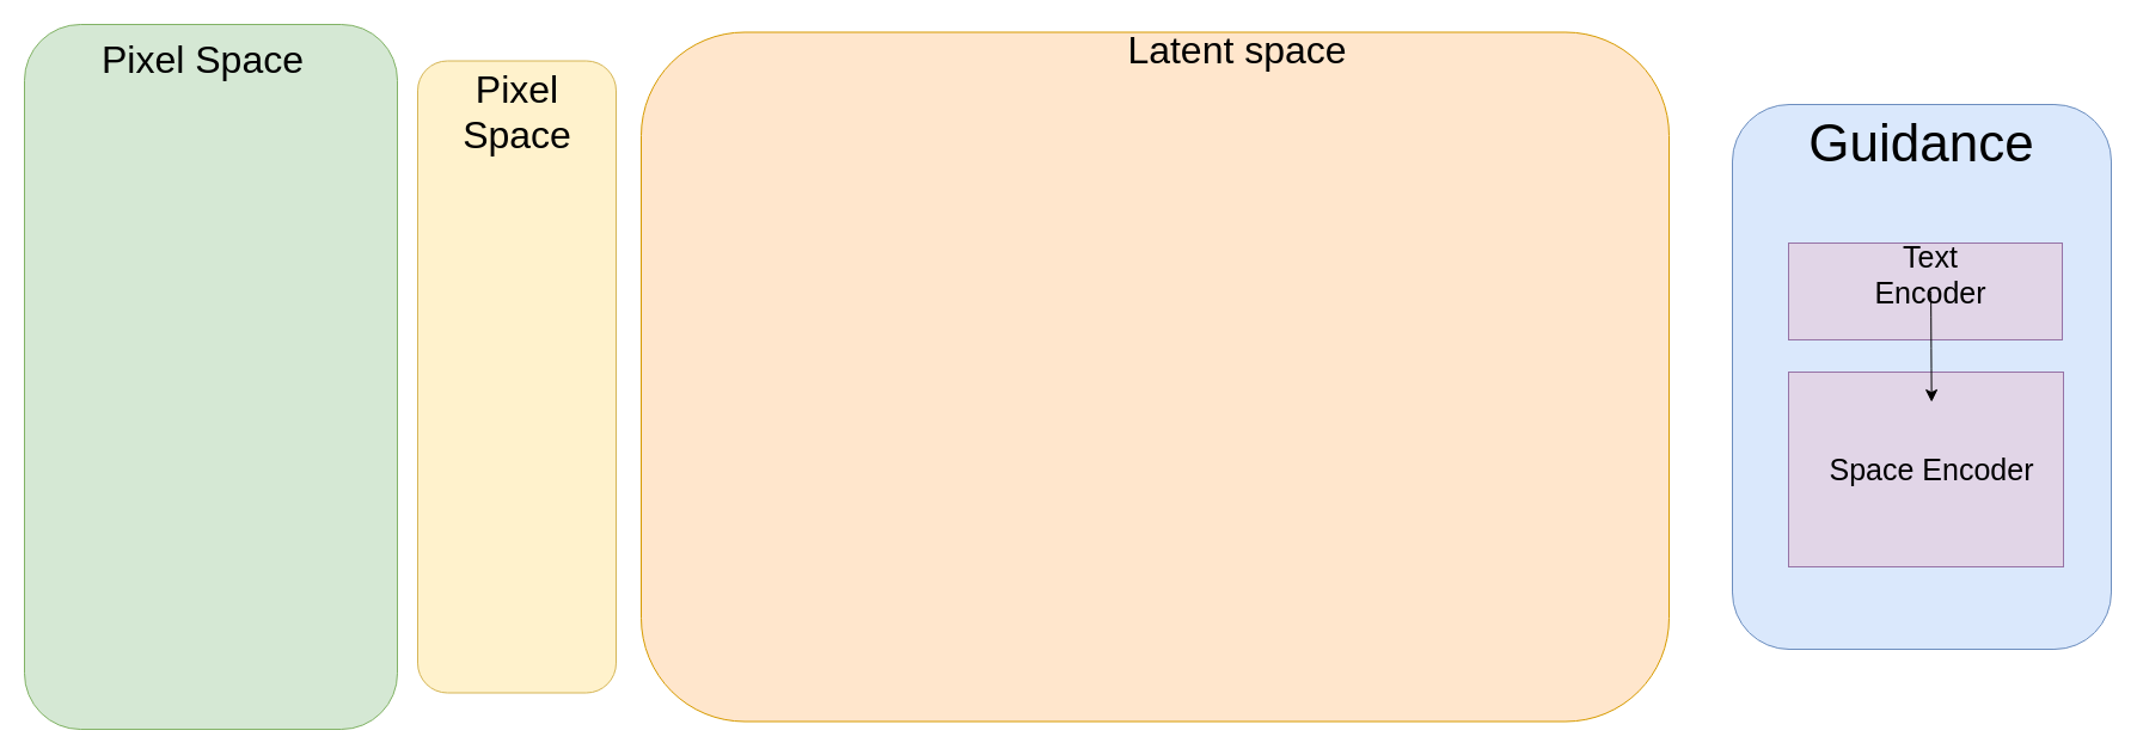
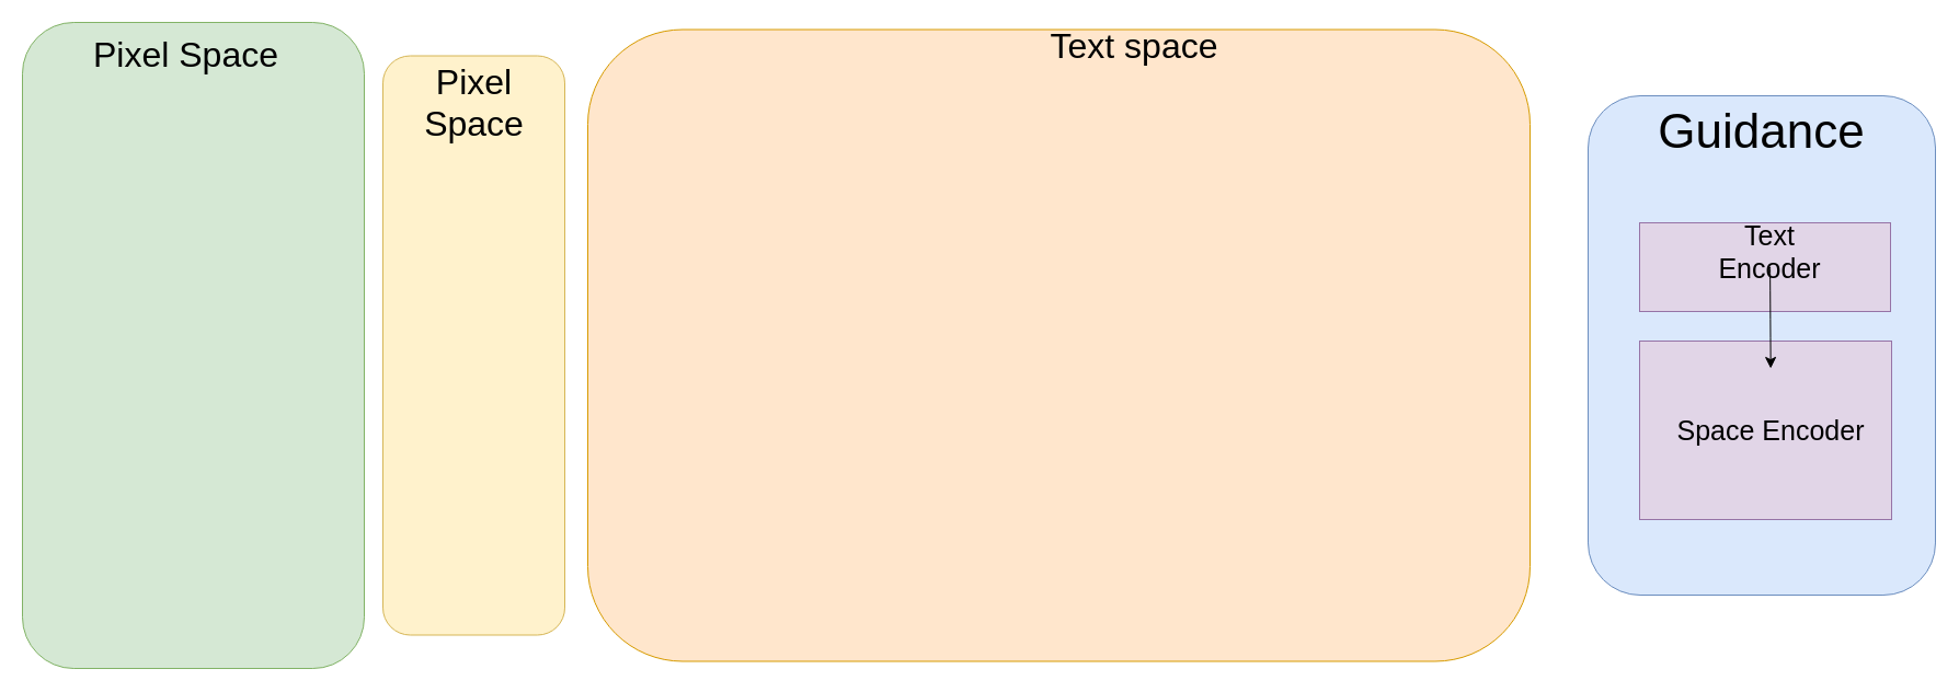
  <mxCell id="0" />
  <mxCell id="1" parent="0" />
  <mxCell id="2" value="" style="rounded=1;whiteSpace=wrap;html=1;fillColor=#d5e8d4;strokeColor=#82b366;" vertex="1" parent="1"><mxGeometry x="20" y="20" width="312" height="590" as="geometry" /></mxCell>
  <mxCell id="3" value="" style="rounded=1;whiteSpace=wrap;html=1;fillColor=#ffe6cc;strokeColor=#d79b00;" vertex="1" parent="1"><mxGeometry x="536" y="26.5" width="860" height="577" as="geometry" /></mxCell>
  <mxCell id="4" value="" style="rounded=1;whiteSpace=wrap;html=1;fillColor=#fff2cc;strokeColor=#d6b656;" vertex="1" parent="1"><mxGeometry x="349" y="50.5" width="166" height="529" as="geometry" /></mxCell>
  <mxCell id="5" value="" style="rounded=1;whiteSpace=wrap;html=1;fillColor=#dae8fc;strokeColor=#6c8ebf;" vertex="1" parent="1"><mxGeometry x="1449" y="87" width="317" height="456" as="geometry" /></mxCell>
  <mxCell id="6" value="&lt;font style=&quot;font-size: 32px;&quot;&gt;Pixel Space&lt;/font&gt;&lt;div&gt;&lt;br&gt;&lt;/div&gt;" style="text;html=1;align=center;verticalAlign=middle;whiteSpace=wrap;rounded=0;" vertex="1" parent="1"><mxGeometry x="65" y="35" width="209" height="44" as="geometry" /></mxCell>
  <mxCell id="7" value="&lt;font style=&quot;font-size: 32px;&quot;&gt;Pixel Space&lt;/font&gt;&lt;div&gt;&lt;br&gt;&lt;/div&gt;" style="text;html=1;align=center;verticalAlign=middle;whiteSpace=wrap;rounded=0;" vertex="1" parent="1"><mxGeometry x="364.5" y="79" width="135" height="44" as="geometry" /></mxCell>
- <mxCell id="8" value="&lt;div&gt;&lt;span style=&quot;font-size: 32px;&quot;&gt;Latent space&lt;/span&gt;&lt;/div&gt;" style="text;html=1;align=center;verticalAlign=middle;whiteSpace=wrap;rounded=0;" vertex="1" parent="1"><mxGeometry x="840" y="20" width="390" height="44" as="geometry" /></mxCell>
+ <mxCell id="8" value="&lt;div&gt;&lt;span style=&quot;font-size: 32px;&quot;&gt;Text space&lt;/span&gt;&lt;/div&gt;" style="text;html=1;align=center;verticalAlign=middle;whiteSpace=wrap;rounded=0;" vertex="1" parent="1"><mxGeometry x="840" y="20" width="390" height="44" as="geometry" /></mxCell>
  <mxCell id="9" value="&lt;span style=&quot;font-size: 44px;&quot;&gt;Guidance&lt;/span&gt;" style="text;html=1;align=center;verticalAlign=middle;whiteSpace=wrap;rounded=0;" vertex="1" parent="1"><mxGeometry x="1483.25" y="100" width="248.5" height="40" as="geometry" /></mxCell>
  <mxCell id="10" value="" style="rounded=0;whiteSpace=wrap;html=1;fillColor=#e1d5e7;strokeColor=#9673a6;" vertex="1" parent="1"><mxGeometry x="1496" y="203" width="229" height="81" as="geometry" /></mxCell>
  <mxCell id="11" value="" style="rounded=0;whiteSpace=wrap;html=1;fillColor=#e1d5e7;strokeColor=#9673a6;" vertex="1" parent="1"><mxGeometry x="1496" y="311" width="230" height="163" as="geometry" /></mxCell>
  <mxCell id="12" value="" style="edgeStyle=none;curved=1;rounded=0;orthogonalLoop=1;jettySize=auto;html=1;fontSize=12;startSize=8;endSize=8;" edge="1" parent="1" source="13" target="14"><mxGeometry relative="1" as="geometry" /></mxCell>
  <mxCell id="13" value="&lt;font style=&quot;font-size: 25px;&quot;&gt;Text Encoder&lt;/font&gt;" style="text;html=1;align=center;verticalAlign=middle;whiteSpace=wrap;rounded=0;" vertex="1" parent="1"><mxGeometry x="1549" y="213.5" width="132" height="30" as="geometry" /></mxCell>
  <mxCell id="14" value="&lt;font style=&quot;font-size: 25px;&quot;&gt;Space Encoder&lt;/font&gt;" style="text;html=1;align=center;verticalAlign=middle;whiteSpace=wrap;rounded=0;" vertex="1" parent="1"><mxGeometry x="1518" y="336" width="196" height="111" as="geometry" /></mxCell>
